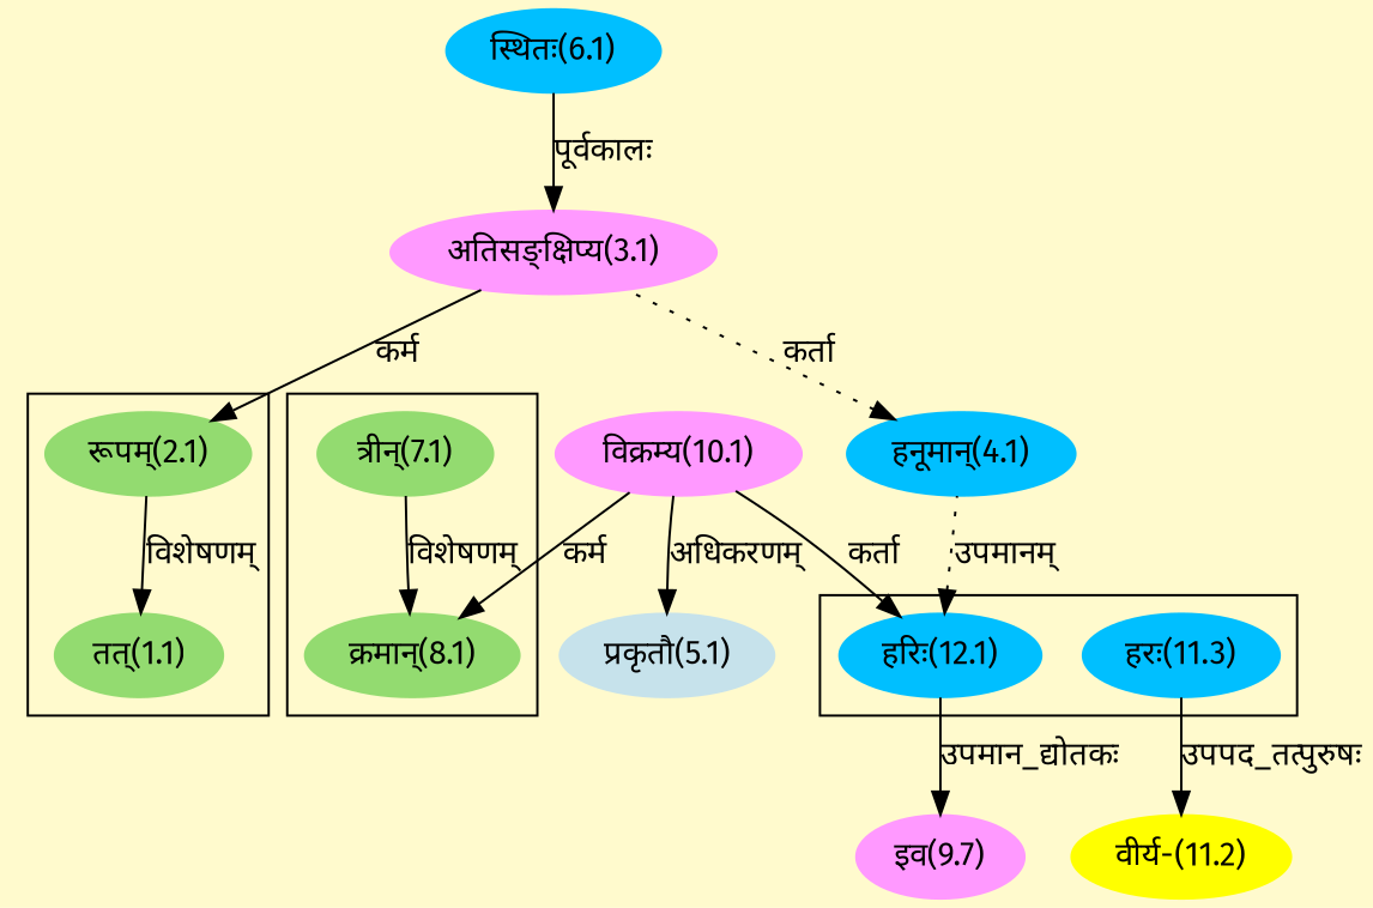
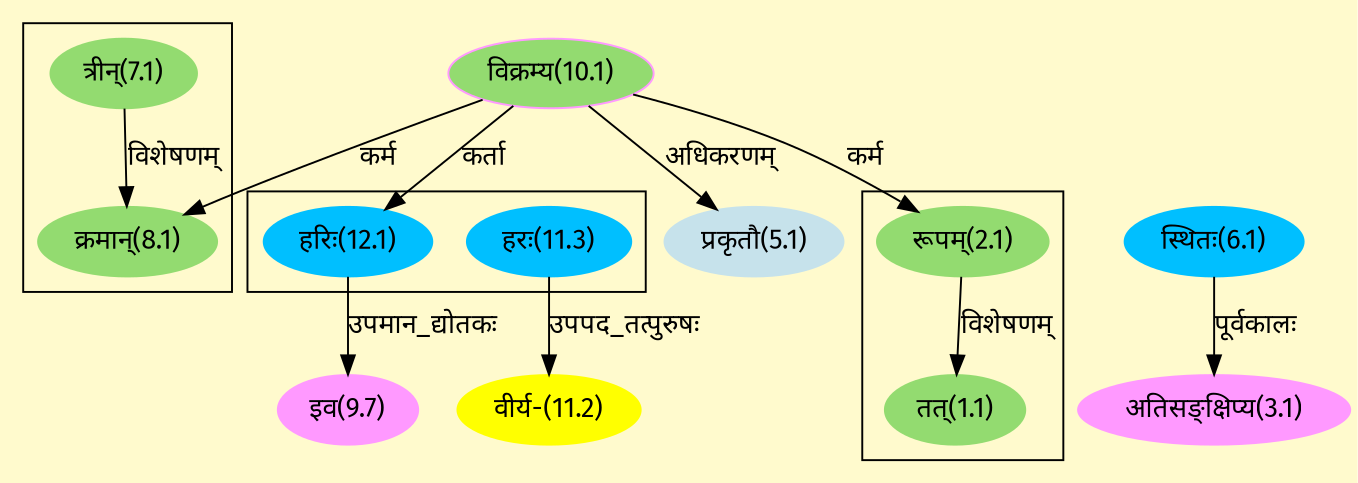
  digraph {
    bgcolor=lemonchiffon1
    compound=true
    fontname="Fira Sans"
    rankdir=BT
    node [color="#93DB70" fontname="Fira Sans" style=filled]
    edge [dir=back fontname="Fira Sans"]
    n1 [label="तत्(1.1)"]
    n2 [label="रूपम्(2.1)"]
    n3 [label="त्रीन्(7.1)"]
    n4 [label="क्रमान्(8.1)"]
    n5 [color="#00BFFF" label="हरः(11.3)"]
    n6 [color="#00BFFF" label="हरिः(12.1)"]
    n7 [color="#FF99FF" label="अतिसङ्क्षिप्य(3.1)"]
-   n8 [color="#FF99FF" label="विक्रम्य(10.1)"]
-   n9 [color="#00BFFF" label="हनूमान्(4.1)"]
+   n8 [color="#FF99FF" label="विक्रम्य(10.1)" fillcolor="#93DB70"]
    n10 [color="#00BFFF" label="स्थितः(6.1)"]
    n11 [color="#C6E2EB" label="प्रकृतौ(5.1)"]
    n12 [color="#FF99FF" label="इव(9.7)"]
    n13 [color="#FFFF00" label="वीर्य-(11.2)"]
    subgraph cluster_1 {
      n1
      n2
    }
    subgraph cluster_2 {
      n3
      n4
    }
    subgraph cluster_3 {
      n5
      n6
    }
    n1 -> n2 [label="विशेषणम्"]
-   n2 -> n7 [label="कर्म"]
+   n2 -> n8 [label="कर्म"]
    n4 -> n3 [label="विशेषणम्"]
    n4 -> n8 [label="कर्म"]
    n6 -> n8 [label="कर्ता"]
-   n6 -> n9 [label="उपमानम्" style=dotted]
    n7 -> n10 [label="पूर्वकालः"]
-   n9 -> n7 [label="कर्ता" style=dotted]
    n11 -> n8 [label="अधिकरणम्"]
    n12 -> n6 [label="उपमान_द्योतकः"]
    n13 -> n5 [label="उपपद_तत्पुरुषः"]
  }
